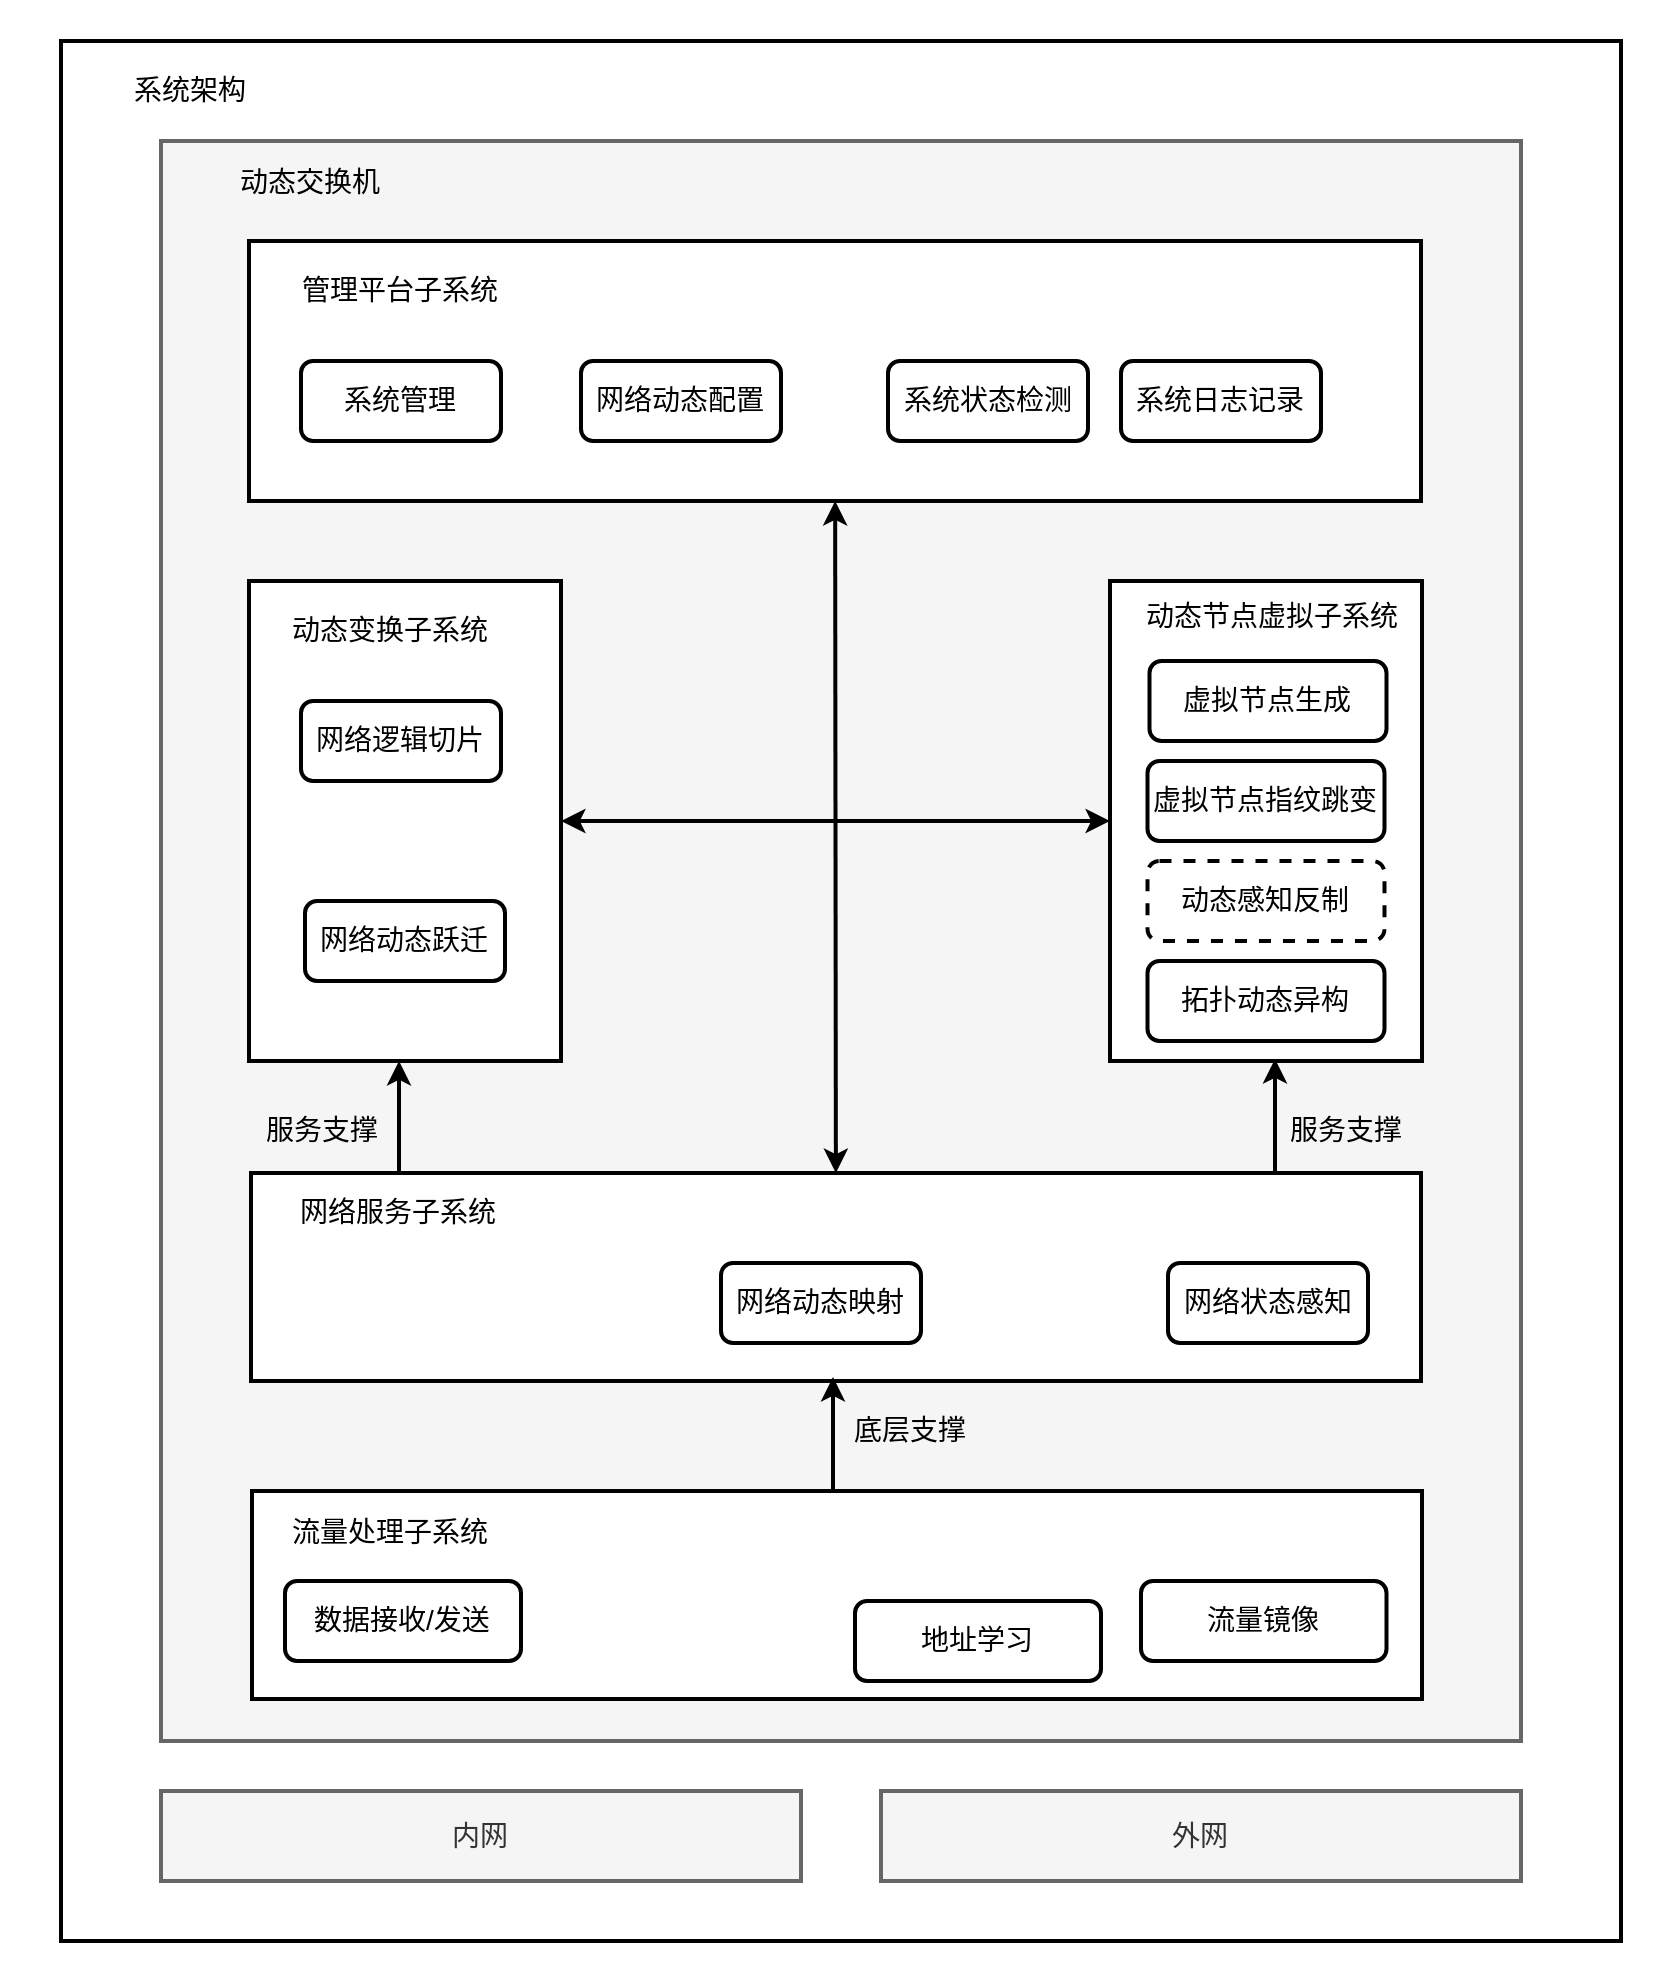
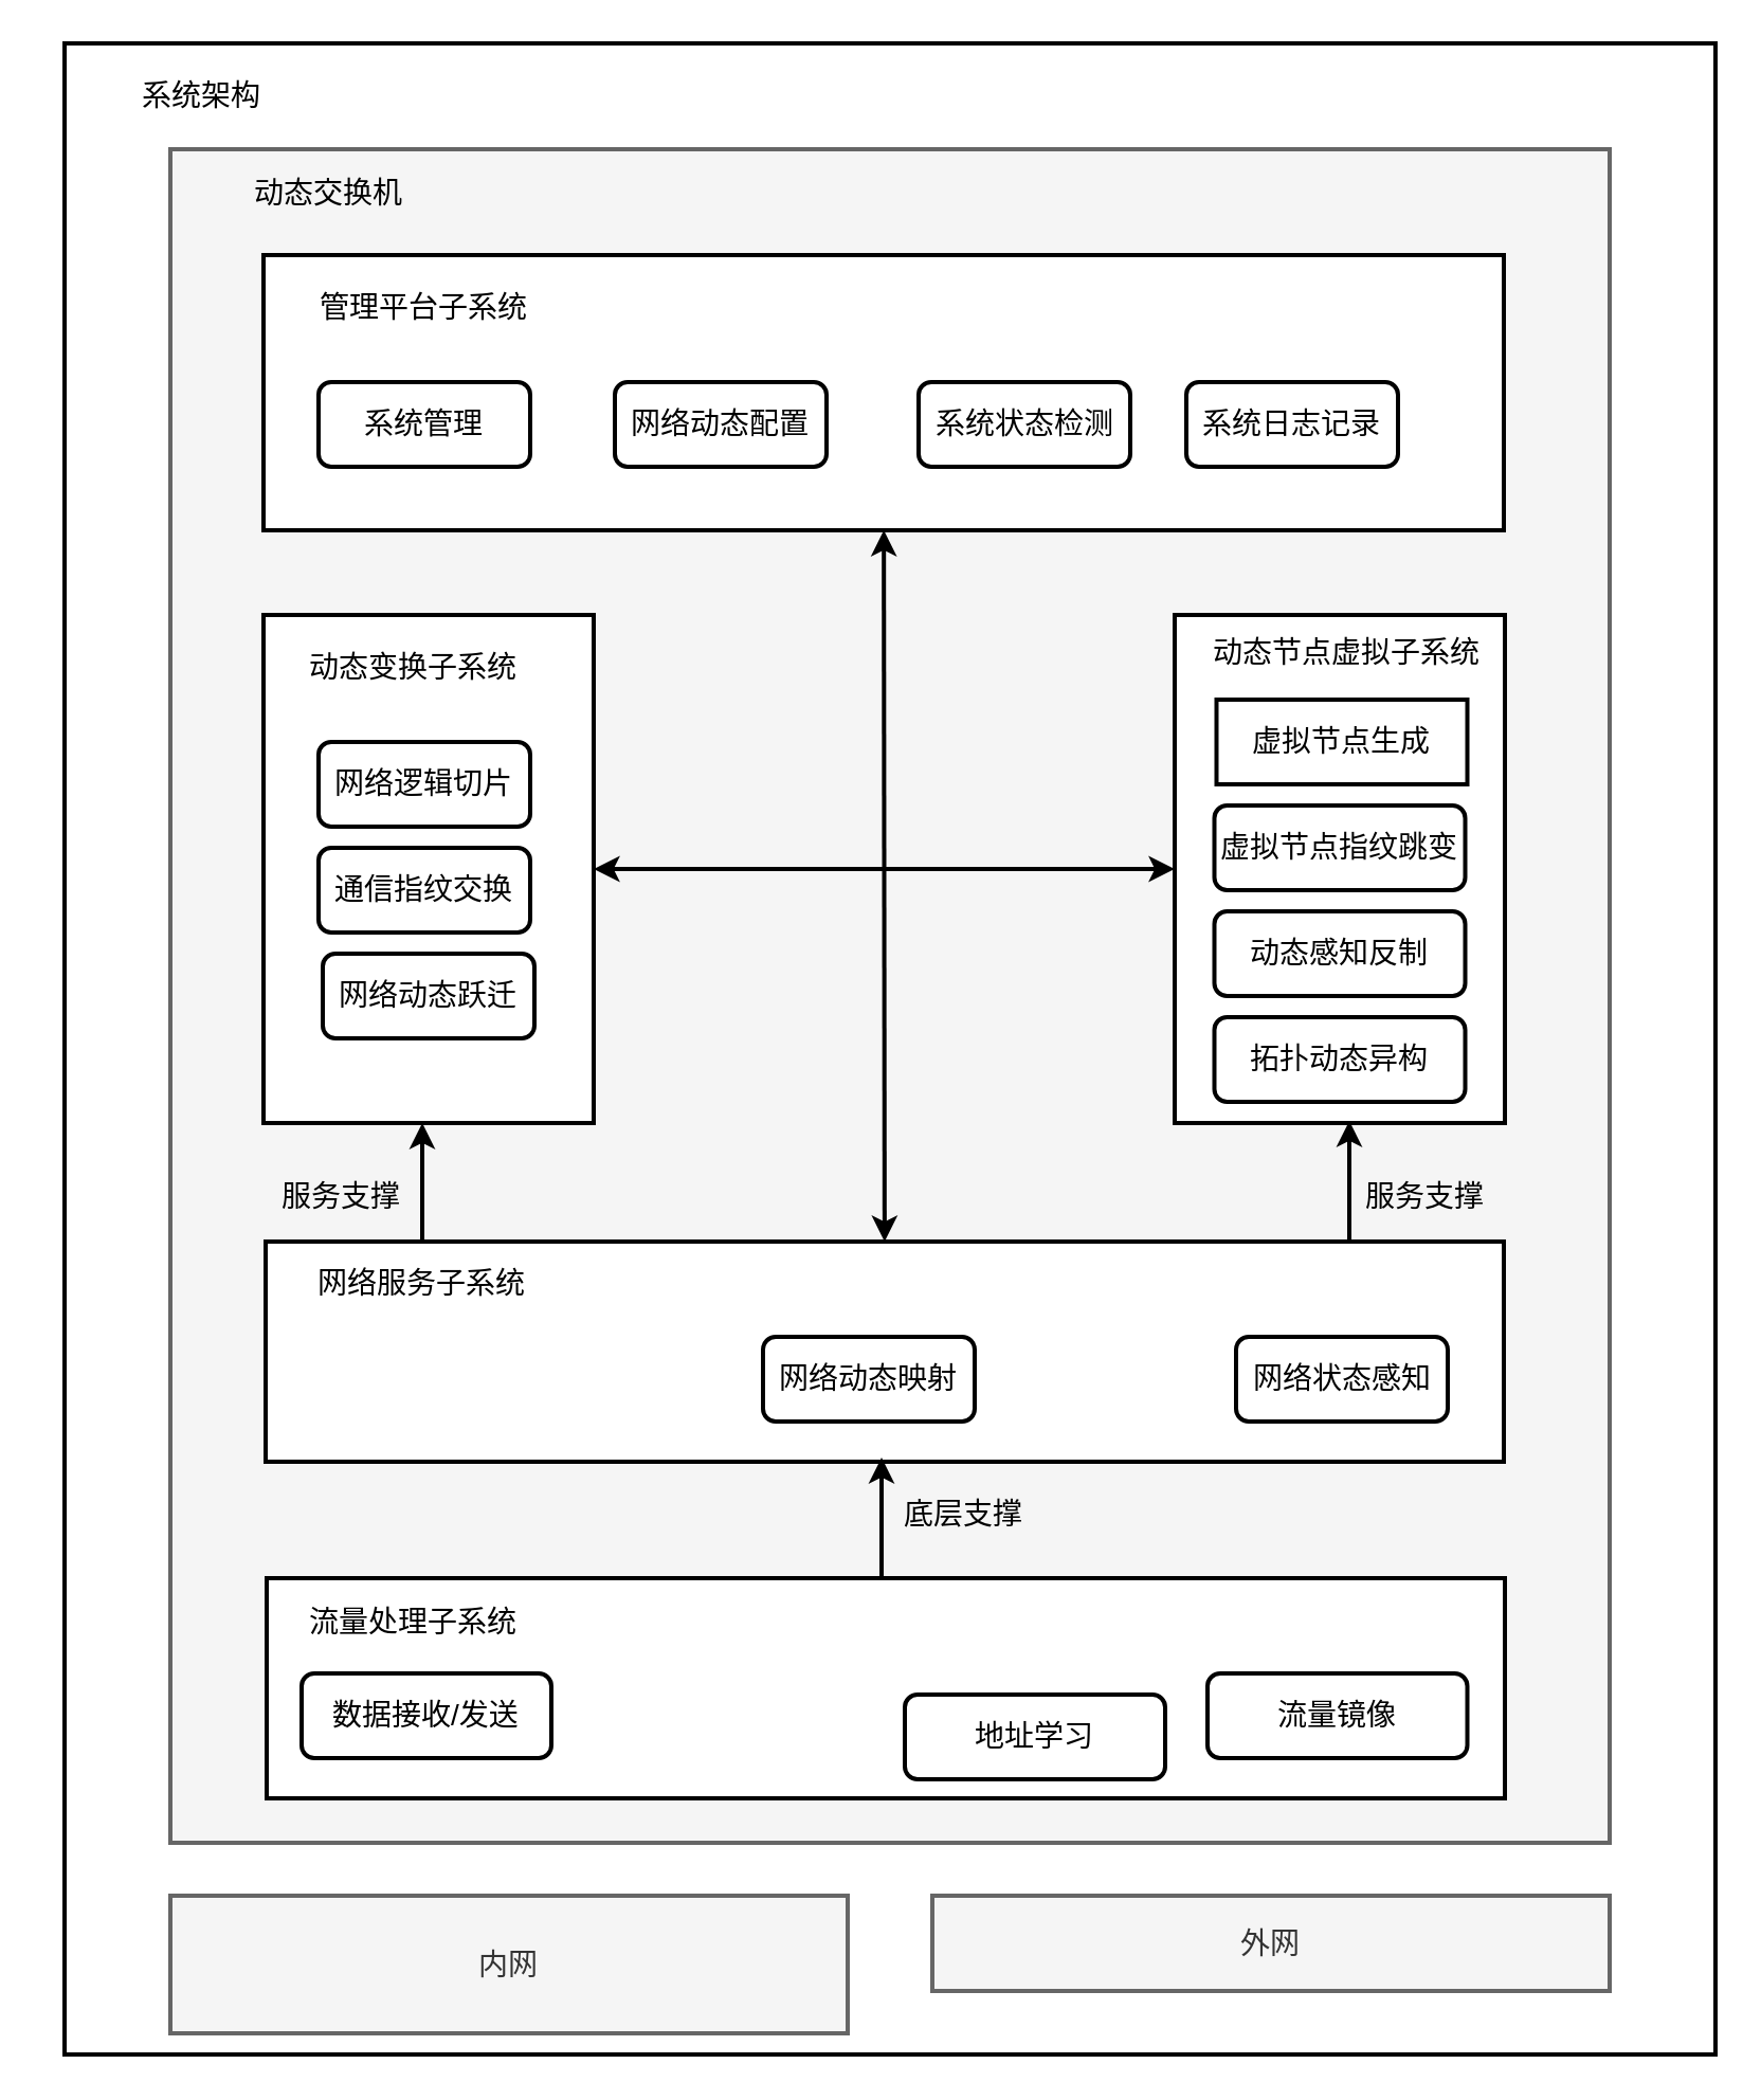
  <mxCell id="0" />
  <mxCell id="1" parent="0" />
  <mxCell id="2" value="" style="rounded=0;whiteSpace=wrap;html=1;strokeWidth=2;" vertex="1" parent="1"><mxGeometry x="30" y="20" width="780" height="950" as="geometry" /></mxCell>
  <mxCell id="3" value="" style="rounded=0;whiteSpace=wrap;html=1;strokeWidth=2;fontSize=12;fillColor=#f5f5f5;fontColor=#333333;strokeColor=#666666;" vertex="1" parent="1"><mxGeometry x="80" y="70" width="680" height="800" as="geometry" /></mxCell>
  <mxCell id="4" value="" style="rounded=0;whiteSpace=wrap;html=1;fontSize=12;strokeWidth=2;" vertex="1" parent="1"><mxGeometry x="124" y="120" width="586" height="130" as="geometry" /></mxCell>
  <mxCell id="5" value="&lt;font style=&quot;font-size: 14px;&quot;&gt;系统管理&lt;/font&gt;" style="rounded=1;whiteSpace=wrap;html=1;strokeWidth=2;" vertex="1" parent="1"><mxGeometry x="150" y="180" width="100" height="40" as="geometry" /></mxCell>
  <mxCell id="6" value="&lt;font style=&quot;font-size: 14px;&quot;&gt;网络动态配置&lt;/font&gt;" style="rounded=1;whiteSpace=wrap;html=1;strokeWidth=2;" vertex="1" parent="1"><mxGeometry x="290" y="180" width="100" height="40" as="geometry" /></mxCell>
- <mxCell id="7" value="&lt;font style=&quot;font-size: 14px;&quot;&gt;系统状态检测&lt;/font&gt;" style="rounded=1;whiteSpace=wrap;html=1;strokeWidth=2;" vertex="1" parent="1"><mxGeometry x="443.5" y="180" width="100" height="40" as="geometry" /></mxCell>
+ <mxCell id="7" value="&lt;font style=&quot;font-size: 14px;&quot;&gt;系统状态检测&lt;/font&gt;" style="rounded=1;whiteSpace=wrap;html=1;strokeWidth=2;" vertex="1" parent="1"><mxGeometry x="433.5" y="180" width="100" height="40" as="geometry" /></mxCell>
  <mxCell id="8" value="&lt;font style=&quot;font-size: 14px;&quot;&gt;系统日志记录&lt;/font&gt;" style="rounded=1;whiteSpace=wrap;html=1;strokeWidth=2;" vertex="1" parent="1"><mxGeometry x="560" y="180" width="100" height="40" as="geometry" /></mxCell>
  <mxCell id="9" value="管理平台子系统" style="text;html=1;strokeColor=none;fillColor=none;align=center;verticalAlign=middle;whiteSpace=wrap;rounded=0;fontSize=14;" vertex="1" parent="1"><mxGeometry x="125" y="130" width="150" height="30" as="geometry" /></mxCell>
  <mxCell id="10" value="" style="rounded=0;whiteSpace=wrap;html=1;fontSize=14;strokeWidth=2;" vertex="1" parent="1"><mxGeometry x="124" y="290" width="156" height="240" as="geometry" /></mxCell>
  <mxCell id="11" value="动态变换子系统" style="text;html=1;strokeColor=none;fillColor=none;align=center;verticalAlign=middle;whiteSpace=wrap;rounded=0;fontSize=14;" vertex="1" parent="1"><mxGeometry x="120" y="300" width="150" height="30" as="geometry" /></mxCell>
  <mxCell id="12" value="&lt;font style=&quot;font-size: 14px;&quot;&gt;网络逻辑切片&lt;/font&gt;" style="rounded=1;whiteSpace=wrap;html=1;strokeWidth=2;" vertex="1" parent="1"><mxGeometry x="150" y="350" width="100" height="40" as="geometry" /></mxCell>
+ <mxCell id="13" value="&lt;font style=&quot;font-size: 14px;&quot;&gt;通信指纹交换&lt;/font&gt;" style="rounded=1;whiteSpace=wrap;html=1;strokeWidth=2;" vertex="1" parent="1"><mxGeometry x="150" y="400" width="100" height="40" as="geometry" /></mxCell>
  <mxCell id="14" value="&lt;font style=&quot;font-size: 14px;&quot;&gt;网络动态跃迁&lt;/font&gt;" style="rounded=1;whiteSpace=wrap;html=1;strokeWidth=2;" vertex="1" parent="1"><mxGeometry x="152" y="450" width="100" height="40" as="geometry" /></mxCell>
  <mxCell id="15" value="" style="rounded=0;whiteSpace=wrap;html=1;fontSize=14;strokeWidth=2;" vertex="1" parent="1"><mxGeometry x="554.5" y="290" width="156" height="240" as="geometry" /></mxCell>
  <mxCell id="16" value="&lt;font style=&quot;font-size: 14px;&quot;&gt;拓扑动态异构&lt;/font&gt;" style="rounded=1;whiteSpace=wrap;html=1;strokeWidth=2;" vertex="1" parent="1"><mxGeometry x="573.25" y="480" width="118.5" height="40" as="geometry" /></mxCell>
- <mxCell id="17" value="&lt;font style=&quot;font-size: 14px;&quot;&gt;动态感知反制&lt;/font&gt;" style="rounded=1;whiteSpace=wrap;html=1;strokeWidth=2;dashed=1;" vertex="1" parent="1"><mxGeometry x="573.25" y="430" width="118.5" height="40" as="geometry" /></mxCell>
+ <mxCell id="17" value="&lt;font style=&quot;font-size: 14px;&quot;&gt;动态感知反制&lt;/font&gt;" style="rounded=1;whiteSpace=wrap;html=1;strokeWidth=2;" vertex="1" parent="1"><mxGeometry x="573.25" y="430" width="118.5" height="40" as="geometry" /></mxCell>
  <mxCell id="18" value="&lt;font style=&quot;font-size: 14px;&quot;&gt;虚拟节点指纹跳变&lt;/font&gt;" style="rounded=1;whiteSpace=wrap;html=1;strokeWidth=2;" vertex="1" parent="1"><mxGeometry x="573.25" y="380" width="118.5" height="40" as="geometry" /></mxCell>
  <mxCell id="19" value="动态节点虚拟子系统" style="text;html=1;strokeColor=none;fillColor=none;align=center;verticalAlign=middle;whiteSpace=wrap;rounded=0;fontSize=14;" vertex="1" parent="1"><mxGeometry x="560.5" y="293" width="150" height="30" as="geometry" /></mxCell>
- <mxCell id="20" value="&lt;font style=&quot;font-size: 14px;&quot;&gt;虚拟节点生成&lt;/font&gt;" style="rounded=1;whiteSpace=wrap;html=1;strokeWidth=2;" vertex="1" parent="1"><mxGeometry x="574.25" y="330" width="118.5" height="40" as="geometry" /></mxCell>
+ <mxCell id="20" value="&lt;font style=&quot;font-size: 14px;&quot;&gt;虚拟节点生成&lt;/font&gt;" style="whiteSpace=wrap;html=1;strokeWidth=2;rounded=0;" vertex="1" parent="1"><mxGeometry x="574.25" y="330" width="118.5" height="40" as="geometry" /></mxCell>
  <mxCell id="21" value="" style="endArrow=classic;startArrow=classic;html=1;rounded=0;fontSize=14;strokeWidth=2;" edge="1" parent="1" source="22" target="4"><mxGeometry width="50" height="50" relative="1" as="geometry"><mxPoint x="417" y="440" as="sourcePoint" /><mxPoint x="459" y="385" as="targetPoint" /></mxGeometry></mxCell>
  <mxCell id="22" value="" style="rounded=0;whiteSpace=wrap;html=1;fontSize=12;strokeWidth=2;" vertex="1" parent="1"><mxGeometry x="125" y="586" width="585" height="104" as="geometry" /></mxCell>
  <mxCell id="23" value="&lt;font style=&quot;font-size: 14px;&quot;&gt;网络动态映射&lt;/font&gt;" style="rounded=1;whiteSpace=wrap;html=1;strokeWidth=2;" vertex="1" parent="1"><mxGeometry x="360" y="631" width="100" height="40" as="geometry" /></mxCell>
  <mxCell id="24" value="&lt;span style=&quot;font-size: 14px;&quot;&gt;网络状态感知&lt;/span&gt;" style="rounded=1;whiteSpace=wrap;html=1;strokeWidth=2;" vertex="1" parent="1"><mxGeometry x="583.5" y="631" width="100" height="40" as="geometry" /></mxCell>
  <mxCell id="25" value="" style="edgeStyle=orthogonalEdgeStyle;rounded=0;orthogonalLoop=1;jettySize=auto;html=1;fontSize=12;strokeWidth=2;" edge="1" parent="1" source="26"><mxGeometry relative="1" as="geometry"><mxPoint x="199" y="530" as="targetPoint" /></mxGeometry></mxCell>
  <mxCell id="26" value="网络服务子系统" style="text;html=1;strokeColor=none;fillColor=none;align=center;verticalAlign=middle;whiteSpace=wrap;rounded=0;fontSize=14;" vertex="1" parent="1"><mxGeometry x="124" y="587" width="150" height="38" as="geometry" /></mxCell>
  <mxCell id="27" value="" style="edgeStyle=orthogonalEdgeStyle;rounded=0;orthogonalLoop=1;jettySize=auto;html=1;fontSize=12;strokeWidth=2;" edge="1" parent="1"><mxGeometry relative="1" as="geometry"><mxPoint x="637" y="585" as="sourcePoint" /><mxPoint x="637" y="529" as="targetPoint" /><Array as="points"><mxPoint x="637" y="559" /><mxPoint x="637" y="559" /></Array></mxGeometry></mxCell>
  <mxCell id="28" value="服务支撑" style="text;html=1;strokeColor=none;fillColor=none;align=center;verticalAlign=middle;whiteSpace=wrap;rounded=0;fontSize=14;" vertex="1" parent="1"><mxGeometry x="116" y="550" width="90" height="30" as="geometry" /></mxCell>
  <mxCell id="29" value="服务支撑" style="text;html=1;strokeColor=none;fillColor=none;align=center;verticalAlign=middle;whiteSpace=wrap;rounded=0;fontSize=14;" vertex="1" parent="1"><mxGeometry x="628" y="550" width="90" height="30" as="geometry" /></mxCell>
  <mxCell id="30" value="" style="rounded=0;whiteSpace=wrap;html=1;fontSize=12;strokeWidth=2;" vertex="1" parent="1"><mxGeometry x="125.5" y="745" width="585" height="104" as="geometry" /></mxCell>
  <mxCell id="31" value="" style="edgeStyle=orthogonalEdgeStyle;rounded=0;orthogonalLoop=1;jettySize=auto;html=1;fontSize=12;strokeWidth=2;" edge="1" parent="1"><mxGeometry relative="1" as="geometry"><mxPoint x="416" y="744" as="sourcePoint" /><mxPoint x="416" y="688" as="targetPoint" /><Array as="points"><mxPoint x="416" y="718" /><mxPoint x="416" y="718" /></Array></mxGeometry></mxCell>
  <mxCell id="32" value="底层支撑" style="text;html=1;strokeColor=none;fillColor=none;align=center;verticalAlign=middle;whiteSpace=wrap;rounded=0;fontSize=14;" vertex="1" parent="1"><mxGeometry x="410" y="700" width="90" height="30" as="geometry" /></mxCell>
  <mxCell id="33" value="流量处理子系统" style="text;html=1;strokeColor=none;fillColor=none;align=center;verticalAlign=middle;whiteSpace=wrap;rounded=0;fontSize=14;" vertex="1" parent="1"><mxGeometry x="120" y="747" width="150" height="38" as="geometry" /></mxCell>
  <mxCell id="34" value="&lt;font style=&quot;font-size: 14px;&quot;&gt;数据接收/发送&lt;/font&gt;" style="rounded=1;whiteSpace=wrap;html=1;strokeWidth=2;" vertex="1" parent="1"><mxGeometry x="142" y="790" width="118" height="40" as="geometry" /></mxCell>
  <mxCell id="35" value="&lt;font style=&quot;font-size: 14px;&quot;&gt;地址学习&lt;/font&gt;" style="rounded=1;whiteSpace=wrap;html=1;strokeWidth=2;" vertex="1" parent="1"><mxGeometry x="427" y="800" width="123" height="40" as="geometry" /></mxCell>
  <mxCell id="36" value="&lt;font style=&quot;font-size: 14px;&quot;&gt;流量镜像&lt;/font&gt;" style="rounded=1;whiteSpace=wrap;html=1;strokeWidth=2;" vertex="1" parent="1"><mxGeometry x="570" y="790" width="122.75" height="40" as="geometry" /></mxCell>
  <mxCell id="37" value="动态交换机" style="text;html=1;strokeColor=none;fillColor=none;align=center;verticalAlign=middle;whiteSpace=wrap;rounded=0;fontSize=14;" vertex="1" parent="1"><mxGeometry x="80" y="76" width="150" height="30" as="geometry" /></mxCell>
  <mxCell id="38" value="" style="endArrow=classic;startArrow=classic;html=1;rounded=0;strokeWidth=2;fontSize=12;entryX=1;entryY=0.5;entryDx=0;entryDy=0;exitX=0;exitY=0.5;exitDx=0;exitDy=0;" edge="1" parent="1" source="15" target="10"><mxGeometry width="50" height="50" relative="1" as="geometry"><mxPoint x="330" y="410" as="sourcePoint" /><mxPoint x="380" y="360" as="targetPoint" /></mxGeometry></mxCell>
- <mxCell id="39" value="&lt;font style=&quot;font-size: 14px;&quot;&gt;内网&lt;/font&gt;" style="rounded=0;whiteSpace=wrap;html=1;strokeWidth=2;fontSize=12;fillColor=#f5f5f5;fontColor=#333333;strokeColor=#666666;" vertex="1" parent="1"><mxGeometry x="80" y="895" width="320" height="45" as="geometry" /></mxCell>
+ <mxCell id="39" value="&lt;font style=&quot;font-size: 14px;&quot;&gt;内网&lt;/font&gt;" style="rounded=0;whiteSpace=wrap;html=1;strokeWidth=2;fontSize=12;fillColor=#f5f5f5;fontColor=#333333;strokeColor=#666666;" vertex="1" parent="1"><mxGeometry x="80" y="895" width="320" height="65" as="geometry" /></mxCell>
  <mxCell id="40" value="&lt;font style=&quot;font-size: 14px;&quot;&gt;外网&lt;/font&gt;" style="rounded=0;whiteSpace=wrap;html=1;strokeWidth=2;fontSize=12;fillColor=#f5f5f5;fontColor=#333333;strokeColor=#666666;" vertex="1" parent="1"><mxGeometry x="440" y="895" width="320" height="45" as="geometry" /></mxCell>
  <mxCell id="41" value="系统架构" style="text;html=1;strokeColor=none;fillColor=none;align=center;verticalAlign=middle;whiteSpace=wrap;rounded=0;fontSize=14;" vertex="1" parent="1"><mxGeometry y="30" width="150" height="30" as="geometry" x="20" /></mxCell>
